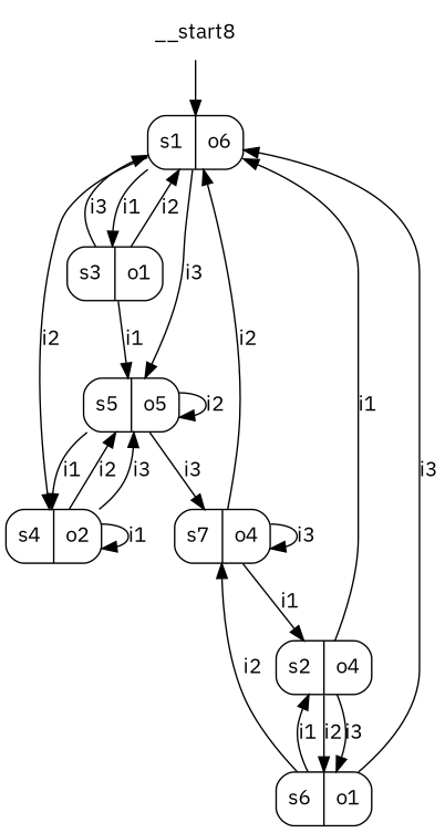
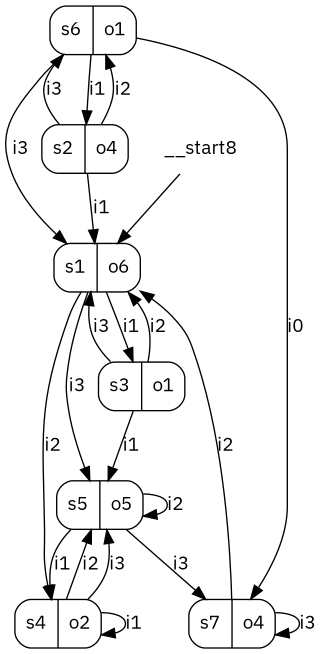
  digraph {
    fontname="IBM Plex Sans"
    node [fontname="IBM Plex Sans" shape=record style=rounded]
    edge [fontname="IBM Plex Sans"]
    n1 [label="s1|o6"]
    n2 [label="s3|o1"]
    n3 [label="s4|o2"]
    n4 [label="s5|o5"]
    n5 [label="s7|o4"]
    n6 [label="s2|o4"]
    n7 [label="s6|o1"]
    n8 [label=__start8 shape=none style=""]
    n1 -> n2 [label=i1]
    n1 -> n3 [label=i2]
    n1 -> n4 [label=i3]
    n2 -> n1 [label=i2]
    n2 -> n1 [label=i3]
    n2 -> n4 [label=i1]
    n3 -> n3 [label=i1]
    n3 -> n4 [label=i2]
    n3 -> n4 [label=i3]
    n4 -> n3 [label=i1]
    n4 -> n4 [label=i2]
    n4 -> n5 [label=i3]
    n5 -> n1 [label=i2]
    n5 -> n5 [label=i3]
-   n5 -> n6 [label=i1]
    n6 -> n1 [label=i1]
    n6 -> n7 [label=i2]
    n6 -> n7 [label=i3]
    n7 -> n1 [label=i3]
-   n7 -> n5 [label=i2]
+   n7 -> n5 [label=i0]
    n7 -> n6 [label=i1]
    n8 -> n1
  }
